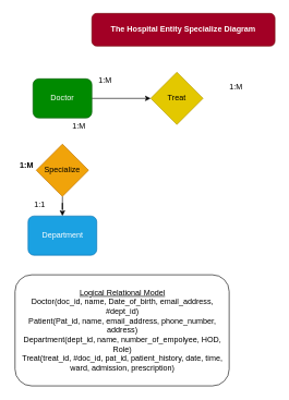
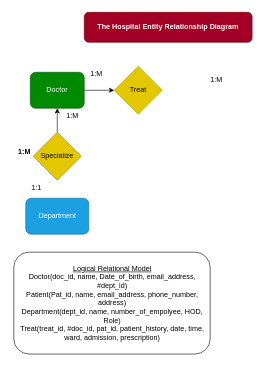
  <mxCell id="0" />
  <mxCell id="1" parent="0" />
  <mxCell id="2" value="" style="edgeStyle=orthogonalEdgeStyle;rounded=0;orthogonalLoop=1;jettySize=auto;html=1;" edge="1" parent="1" source="3" target="4"><mxGeometry relative="1" as="geometry" /></mxCell>
  <mxCell id="3" value="Doctor" style="rounded=1;whiteSpace=wrap;html=1;fillColor=#008a00;fontColor=#ffffff;strokeColor=#005700;" vertex="1" parent="1"><mxGeometry x="50" y="120" width="90" height="60" as="geometry" /></mxCell>
- <mxCell id="4" value="Treat" style="rhombus;whiteSpace=wrap;html=1;fillColor=#e3c800;fontColor=#000000;strokeColor=#B09500;" vertex="1" parent="1"><mxGeometry x="230" y="110" width="80" height="80" as="geometry" /></mxCell>
- <mxCell id="5" value="" style="edgeStyle=orthogonalEdgeStyle;rounded=0;orthogonalLoop=1;jettySize=auto;html=1;" edge="1" parent="1" source="6" target="7"><mxGeometry relative="1" as="geometry" /></mxCell>
- <mxCell id="6" value="Specialize" style="rhombus;whiteSpace=wrap;html=1;fillColor=#f0a30a;fontColor=#000000;strokeColor=#BD7000;" vertex="1" parent="1"><mxGeometry x="55" y="220" width="80" height="80" as="geometry" /></mxCell>
+ <mxCell id="4" value="Treat" style="rhombus;whiteSpace=wrap;html=1;fillColor=#e3c800;fontColor=#000000;strokeColor=#B09500;" vertex="1" parent="1"><mxGeometry x="190" y="110" width="80" height="80" as="geometry" /></mxCell>
+ <mxCell id="5" value="" style="edgeStyle=orthogonalEdgeStyle;rounded=0;orthogonalLoop=1;jettySize=auto;html=1;" edge="1" parent="1" source="6" target="3"><mxGeometry relative="1" as="geometry" /></mxCell>
+ <mxCell id="6" value="Specialize" style="rhombus;whiteSpace=wrap;html=1;fillColor=#e3c800;fontColor=#000000;strokeColor=#BD7000;" vertex="1" parent="1"><mxGeometry x="55" y="220" width="80" height="80" as="geometry" /></mxCell>
  <mxCell id="7" value="Department" style="rounded=1;whiteSpace=wrap;html=1;fillColor=#1ba1e2;fontColor=#ffffff;strokeColor=#006EAF;" vertex="1" parent="1"><mxGeometry x="42.5" y="330" width="105" height="60" as="geometry" /></mxCell>
  <mxCell id="8" value="1:M" style="text;html=1;align=center;verticalAlign=middle;resizable=0;points=[];autosize=1;strokeColor=none;fillColor=none;" vertex="1" parent="1"><mxGeometry x="140" y="108" width="40" height="30" as="geometry" /></mxCell>
  <mxCell id="9" value="1:M" style="text;html=1;align=center;verticalAlign=middle;resizable=0;points=[];autosize=1;strokeColor=none;fillColor=none;" vertex="1" parent="1"><mxGeometry x="340" y="118" width="40" height="30" as="geometry" /></mxCell>
  <mxCell id="10" value="1:M" style="text;html=1;align=center;verticalAlign=middle;resizable=0;points=[];autosize=1;strokeColor=none;fillColor=none;" vertex="1" parent="1"><mxGeometry x="100" y="178" width="40" height="30" as="geometry" /></mxCell>
  <mxCell id="11" value="1:1" style="text;html=1;align=center;verticalAlign=middle;resizable=0;points=[];autosize=1;strokeColor=none;fillColor=none;" vertex="1" parent="1"><mxGeometry x="40" y="298" width="40" height="30" as="geometry" /></mxCell>
  <mxCell id="12" value="&lt;b&gt;1:M&lt;/b&gt;" style="text;html=1;align=center;verticalAlign=middle;resizable=0;points=[];autosize=1;strokeColor=none;fillColor=none;" vertex="1" parent="1"><mxGeometry x="20" y="238" width="40" height="30" as="geometry" /></mxCell>
- <mxCell id="13" value="&lt;b&gt;The Hospital Entity Specialize Diagram&lt;/b&gt;" style="rounded=1;whiteSpace=wrap;html=1;fillColor=#a20025;strokeColor=#6F0000;fontColor=#ffffff;" vertex="1" parent="1"><mxGeometry x="140" y="20" width="280" height="50" as="geometry" /></mxCell>
+ <mxCell id="13" value="&lt;b&gt;The Hospital Entity Relationship Diagram&lt;/b&gt;" style="rounded=1;whiteSpace=wrap;html=1;fillColor=#a20025;strokeColor=#6F0000;fontColor=#ffffff;" vertex="1" parent="1"><mxGeometry x="140" y="20" width="280" height="50" as="geometry" /></mxCell>
  <mxCell id="14" value="&lt;u&gt;Logical Relational Model&lt;/u&gt;&lt;div&gt;Doctor(doc_id, name, Date_of_birth, email_address, #dept_id)&lt;/div&gt;&lt;div&gt;Patient(Pat_id, name, email_address, phone_number, address)&lt;/div&gt;&lt;div&gt;Department(dept_id, name, number_of_empolyee, HOD, Role)&lt;/div&gt;&lt;div&gt;Treat(treat_id, #doc_id, pat_id, patient_history, date, time, ward, admission, prescription)&lt;/div&gt;" style="rounded=1;whiteSpace=wrap;html=1;align=center;" vertex="1" parent="1"><mxGeometry x="22.5" y="420" width="327.5" height="170" as="geometry" /></mxCell>
